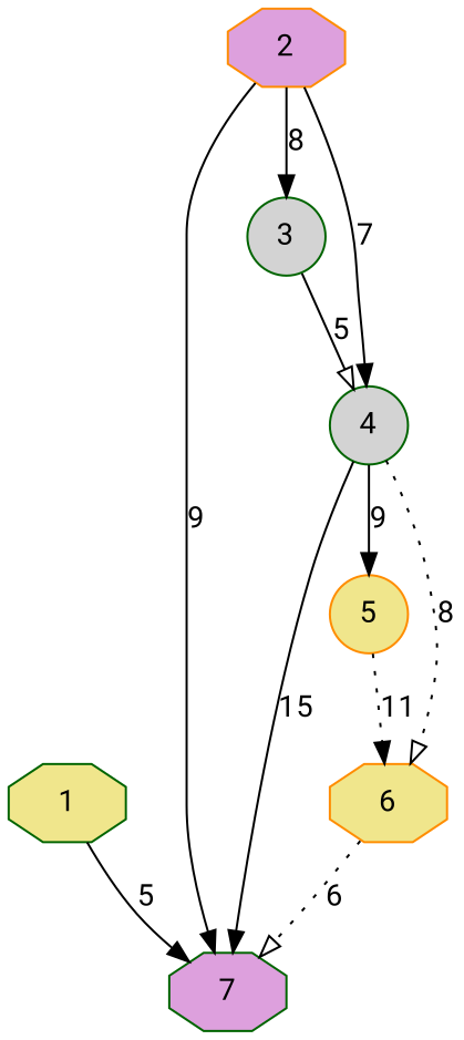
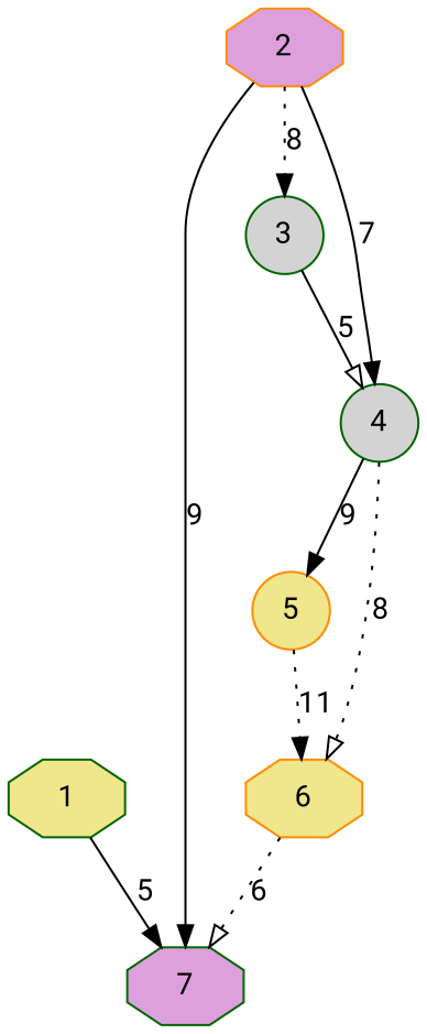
  digraph {
    fontname="Roboto Mono"
    node [color=darkgreen fillcolor=khaki fontcolor=black fontname="Roboto Mono" shape=octagon style=filled]
    edge [arrowhead=normal fontname="Roboto Mono" style=solid]
    n1 [label=1]
    n2 [fillcolor=plum label=7]
    n3 [color=darkorange fillcolor=plum label=2]
    n4 [fillcolor=lightgrey label=3 shape=circle]
    n5 [fillcolor=lightgrey label=4 shape=circle]
    n6 [color=darkorange label=5 shape=circle]
    n7 [color=darkorange label=6]
    n1 -> n2 [label=5]
    n3 -> n2 [label=9]
-   n3 -> n4 [label=8]
+   n3 -> n4 [label=8 style=dotted]
    n3 -> n5 [label=7]
    n4 -> n5 [arrowhead=onormal label=5]
-   n5 -> n2 [label=15]
    n5 -> n6 [label=9]
    n5 -> n7 [arrowhead=onormal label=8 style=dotted]
    n6 -> n7 [label=11 style=dotted]
    n7 -> n2 [arrowhead=onormal label=6 style=dotted]
  }
